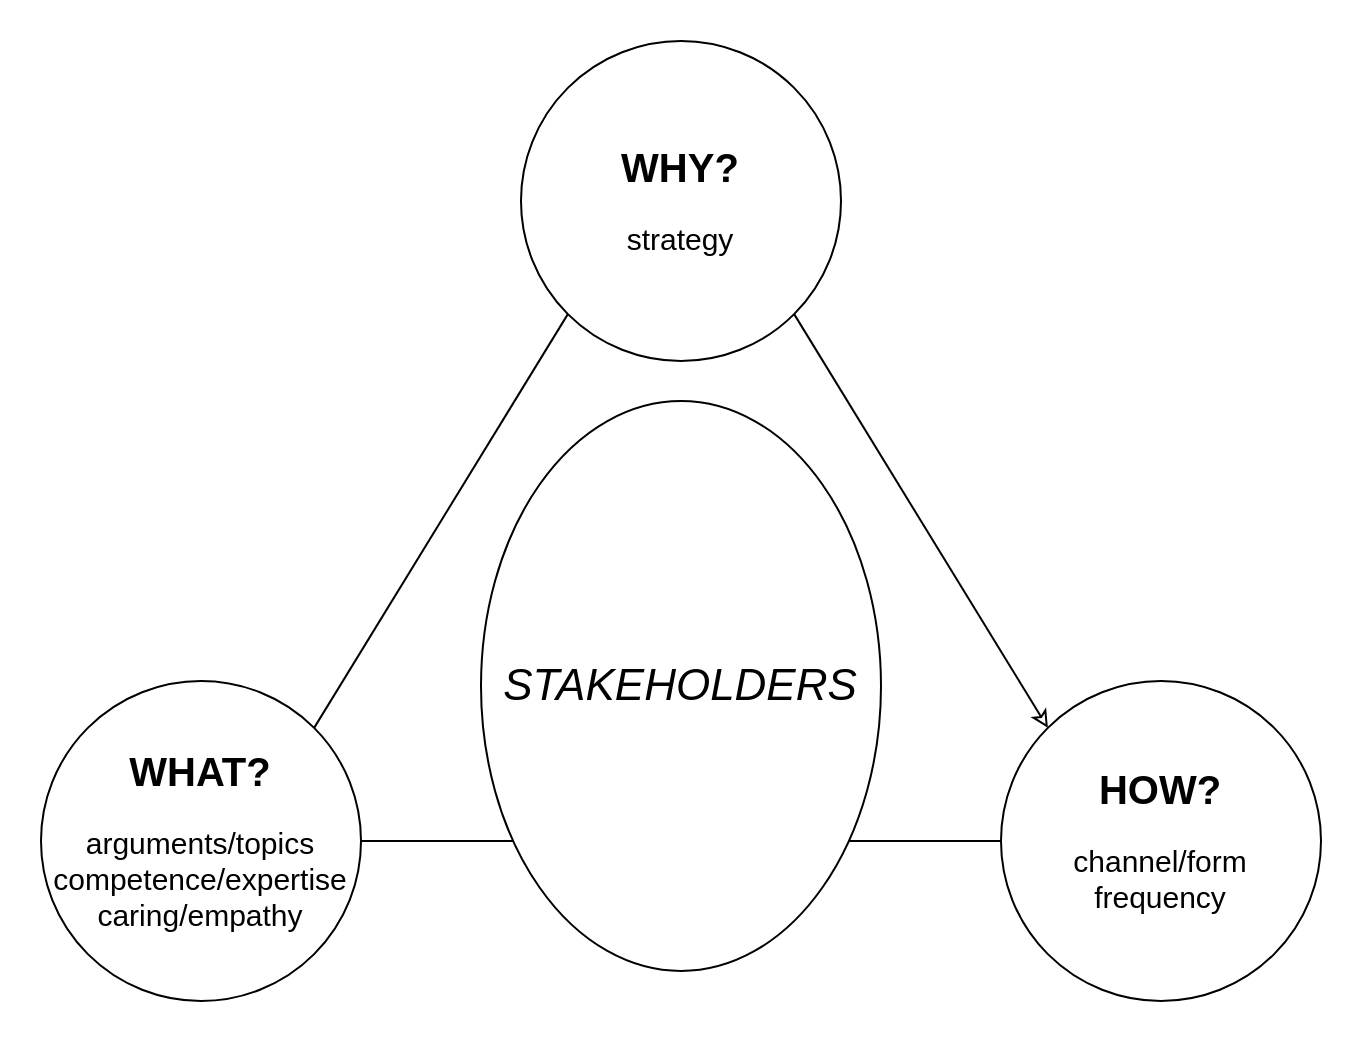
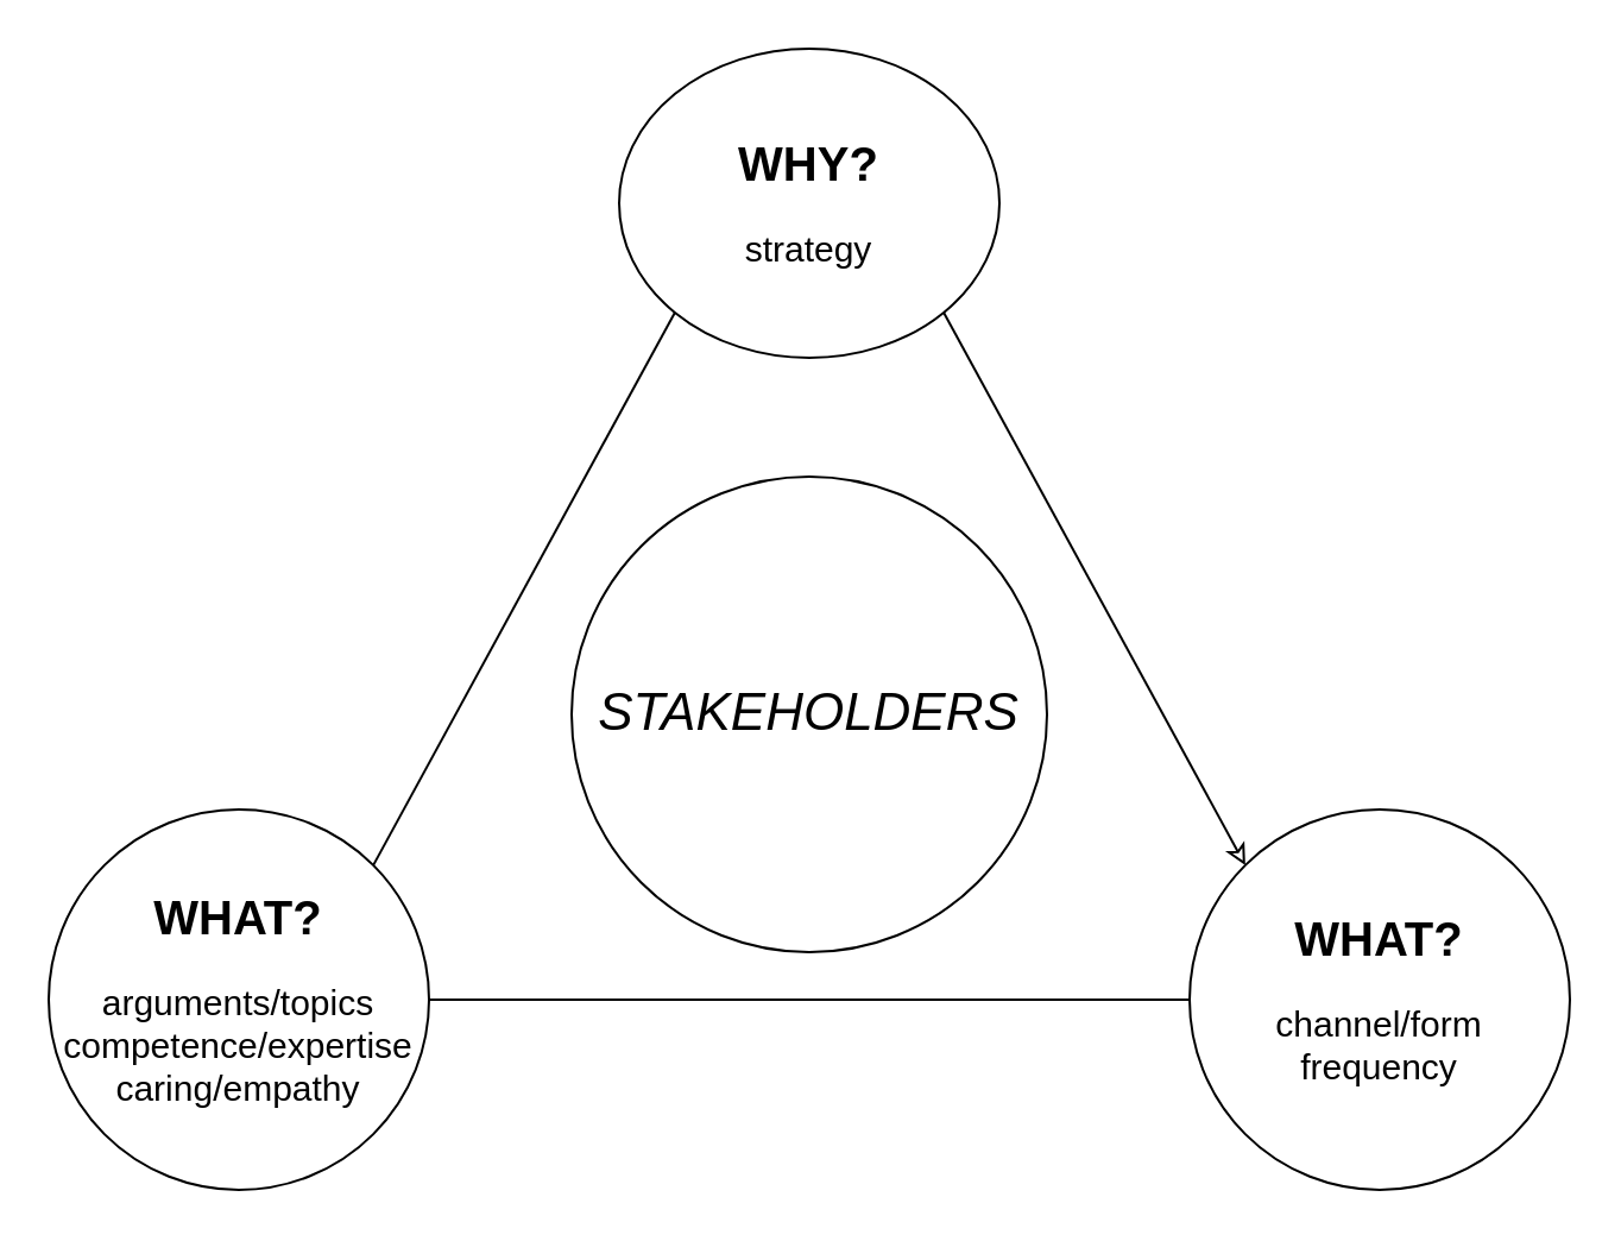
  <mxCell id="0" />
  <mxCell id="1" parent="0" />
  <mxCell id="2" style="rounded=0;orthogonalLoop=1;jettySize=auto;html=1;exitX=1;exitY=1;exitDx=0;exitDy=0;entryX=0;entryY=0;entryDx=0;entryDy=0;endArrow=classic;endFill=0;" parent="1" source="3" target="4" edge="1"><mxGeometry relative="1" as="geometry" /></mxCell>
- <mxCell id="3" value="&lt;b&gt;&lt;font style=&quot;font-size: 20px;&quot;&gt;WHY?&lt;/font&gt;&lt;/b&gt;&lt;br&gt;&lt;br&gt;&lt;font style=&quot;font-size: 15px;&quot;&gt;strategy&lt;/font&gt;" style="ellipse;whiteSpace=wrap;html=1;aspect=fixed;" parent="1" vertex="1"><mxGeometry x="260" y="20" width="160" height="160" as="geometry" /></mxCell>
- <mxCell id="4" value="&lt;b&gt;&lt;font style=&quot;font-size: 20px;&quot;&gt;HOW?&lt;/font&gt;&lt;/b&gt;&lt;br&gt;&lt;br&gt;&lt;font style=&quot;&quot;&gt;&lt;font style=&quot;font-size: 15px;&quot;&gt;channel/form&lt;br&gt;frequency&lt;/font&gt;&lt;br&gt;&lt;/font&gt;" style="ellipse;whiteSpace=wrap;html=1;aspect=fixed;" parent="1" vertex="1"><mxGeometry x="500" y="340" width="160" height="160" as="geometry" /></mxCell>
+ <mxCell id="3" value="&lt;b&gt;&lt;font style=&quot;font-size: 20px;&quot;&gt;WHY?&lt;/font&gt;&lt;/b&gt;&lt;br&gt;&lt;br&gt;&lt;font style=&quot;font-size: 15px;&quot;&gt;strategy&lt;/font&gt;" style="ellipse;whiteSpace=wrap;html=1;aspect=fixed;" parent="1" vertex="1"><mxGeometry x="260" y="20" width="160" height="130" as="geometry" /></mxCell>
+ <mxCell id="4" value="&lt;b&gt;&lt;font style=&quot;font-size: 20px;&quot;&gt;WHAT?&lt;/font&gt;&lt;/b&gt;&lt;br&gt;&lt;br&gt;&lt;font style=&quot;&quot;&gt;&lt;font style=&quot;font-size: 15px;&quot;&gt;channel/form&lt;br&gt;frequency&lt;/font&gt;&lt;br&gt;&lt;/font&gt;" style="ellipse;whiteSpace=wrap;html=1;aspect=fixed;" parent="1" vertex="1"><mxGeometry x="500" y="340" width="160" height="160" as="geometry" /></mxCell>
  <mxCell id="5" style="rounded=0;orthogonalLoop=1;jettySize=auto;html=1;exitX=1;exitY=0;exitDx=0;exitDy=0;entryX=0;entryY=1;entryDx=0;entryDy=0;endArrow=none;endFill=0;" parent="1" source="7" target="3" edge="1"><mxGeometry relative="1" as="geometry" /></mxCell>
  <mxCell id="6" style="rounded=0;orthogonalLoop=1;jettySize=auto;html=1;exitX=1;exitY=0.5;exitDx=0;exitDy=0;entryX=0;entryY=0.5;entryDx=0;entryDy=0;endArrow=none;endFill=0;" parent="1" source="7" target="4" edge="1"><mxGeometry relative="1" as="geometry" /></mxCell>
  <mxCell id="7" value="&lt;b&gt;&lt;font style=&quot;font-size: 20px;&quot;&gt;WHAT?&lt;/font&gt;&lt;/b&gt;&lt;br&gt;&lt;br&gt;&lt;font style=&quot;&quot;&gt;&lt;font style=&quot;font-size: 15px;&quot;&gt;arguments/topics&lt;br&gt;competence/expertise&lt;br&gt;caring/empathy&lt;/font&gt;&lt;br&gt;&lt;/font&gt;" style="ellipse;whiteSpace=wrap;html=1;aspect=fixed;" parent="1" vertex="1"><mxGeometry x="20" y="340" width="160" height="160" as="geometry" /></mxCell>
- <mxCell id="8" value="&lt;font size=&quot;1&quot; style=&quot;&quot;&gt;&lt;span style=&quot;font-size: 22px;&quot;&gt;&lt;i style=&quot;&quot;&gt;STAKEHOLDERS&lt;/i&gt;&lt;/span&gt;&lt;/font&gt;" style="ellipse;whiteSpace=wrap;html=1;aspect=fixed;" parent="1" vertex="1"><mxGeometry x="240" y="200" width="200" height="285" as="geometry" /></mxCell>
+ <mxCell id="8" value="&lt;font size=&quot;1&quot; style=&quot;&quot;&gt;&lt;span style=&quot;font-size: 22px;&quot;&gt;&lt;i style=&quot;&quot;&gt;STAKEHOLDERS&lt;/i&gt;&lt;/span&gt;&lt;/font&gt;" style="ellipse;whiteSpace=wrap;html=1;aspect=fixed;" parent="1" vertex="1"><mxGeometry x="240" y="200" width="200" height="200" as="geometry" /></mxCell>
